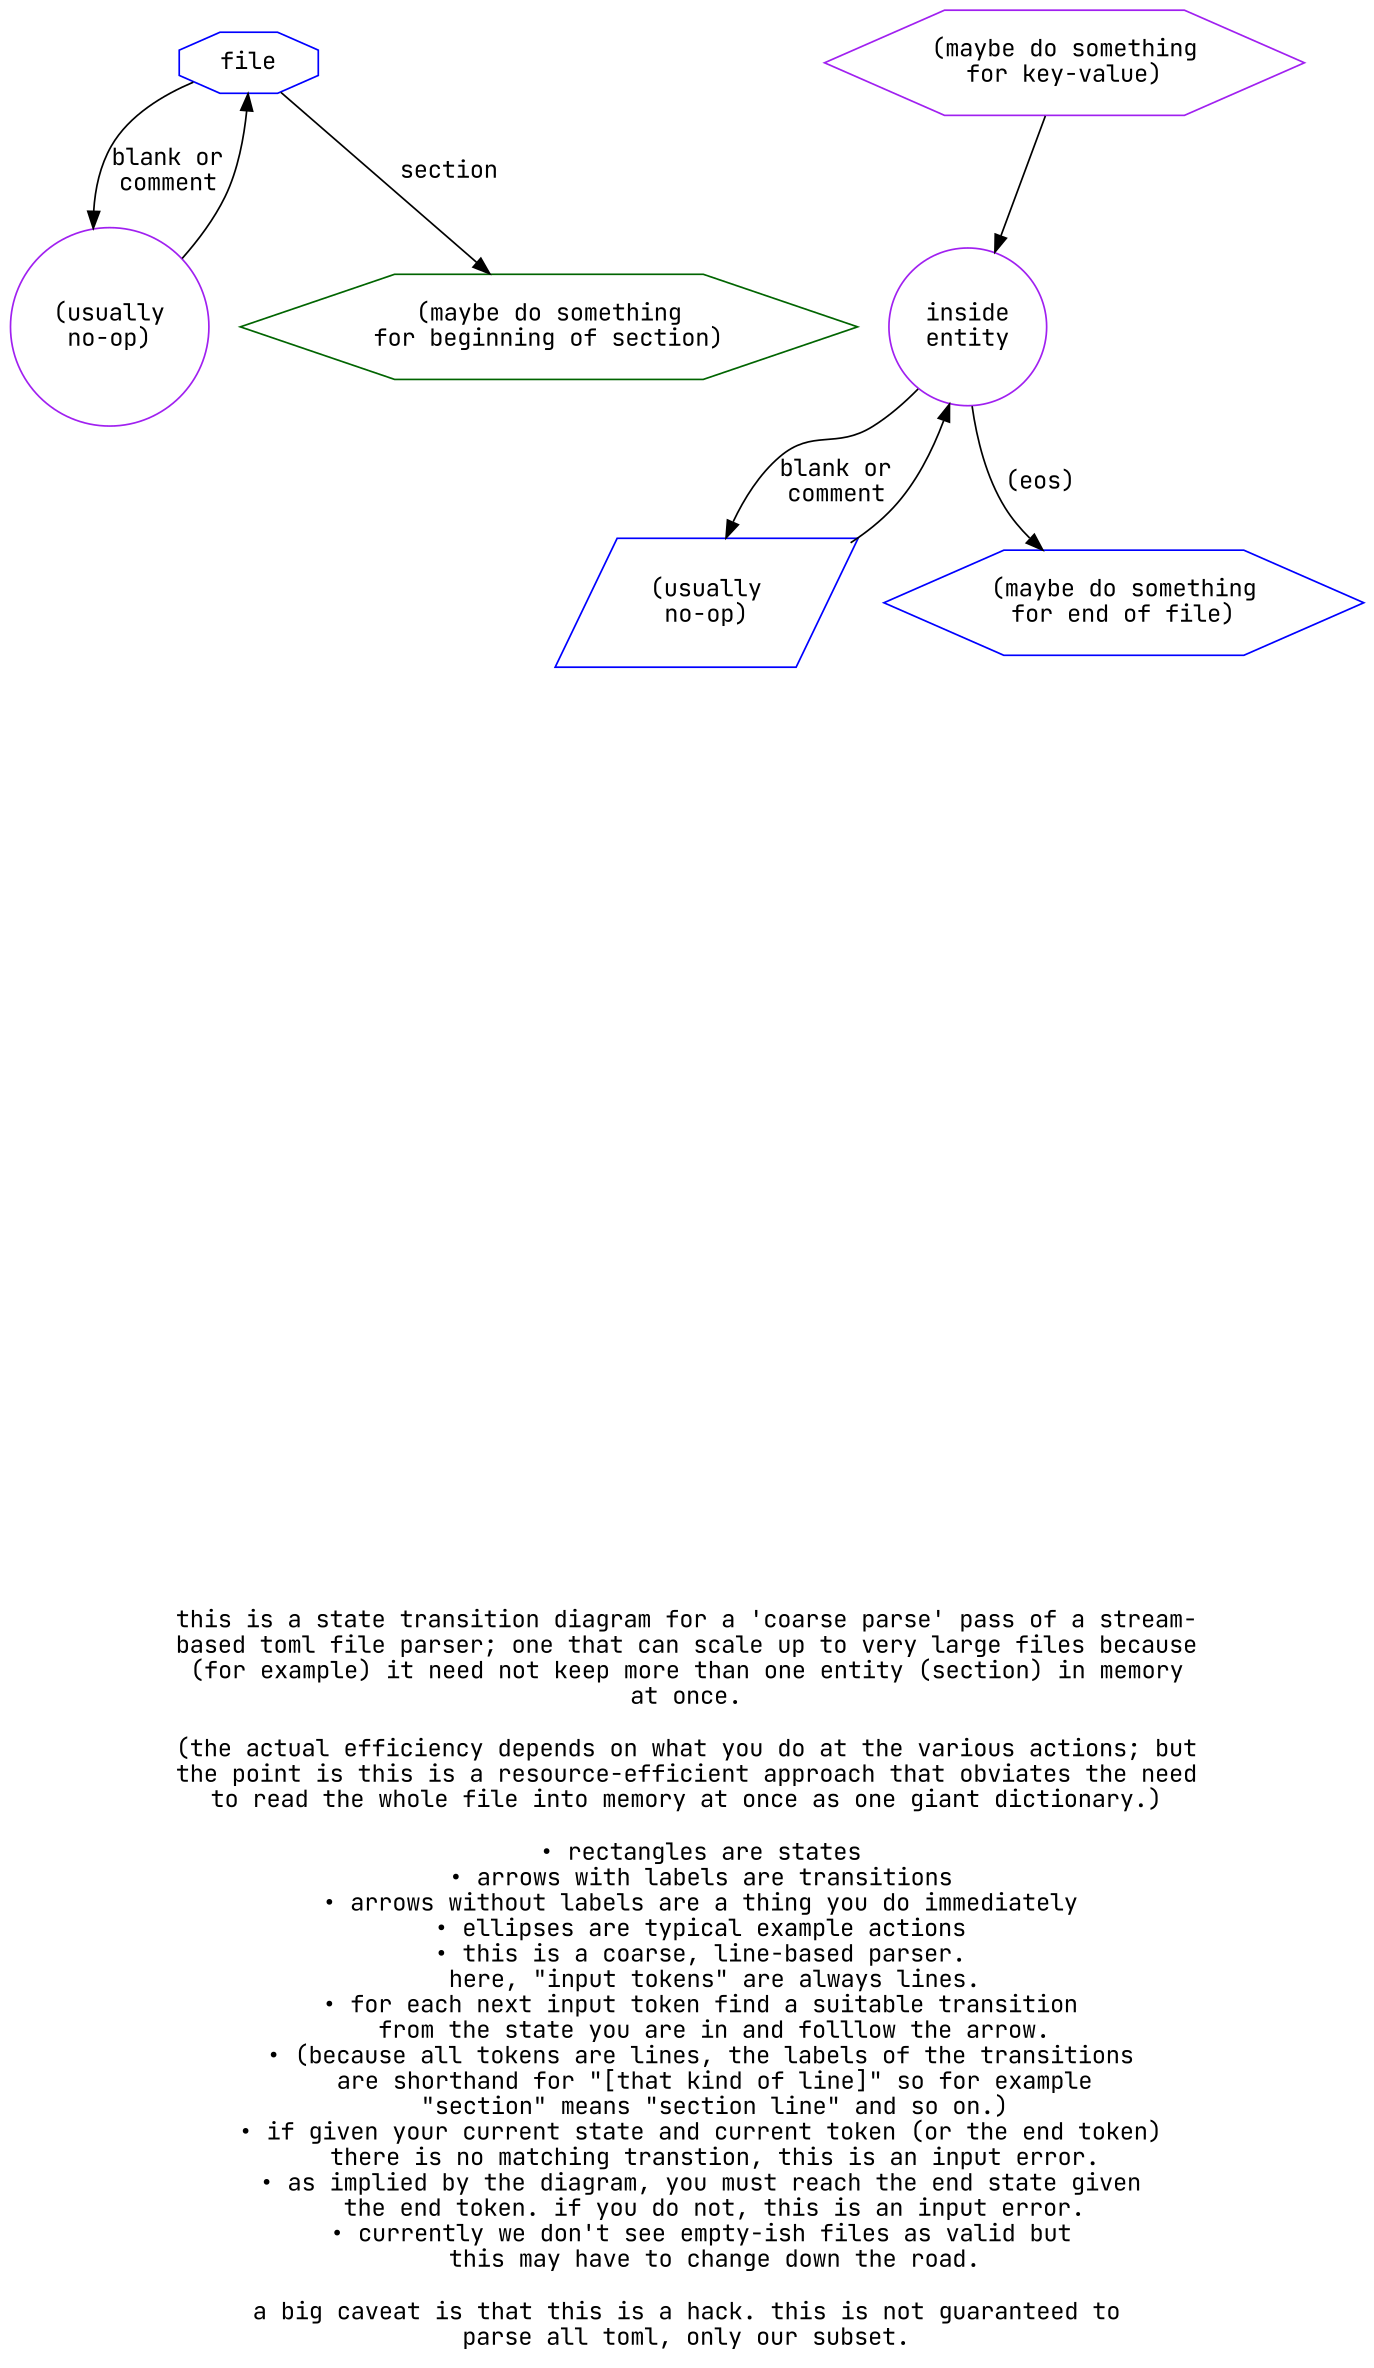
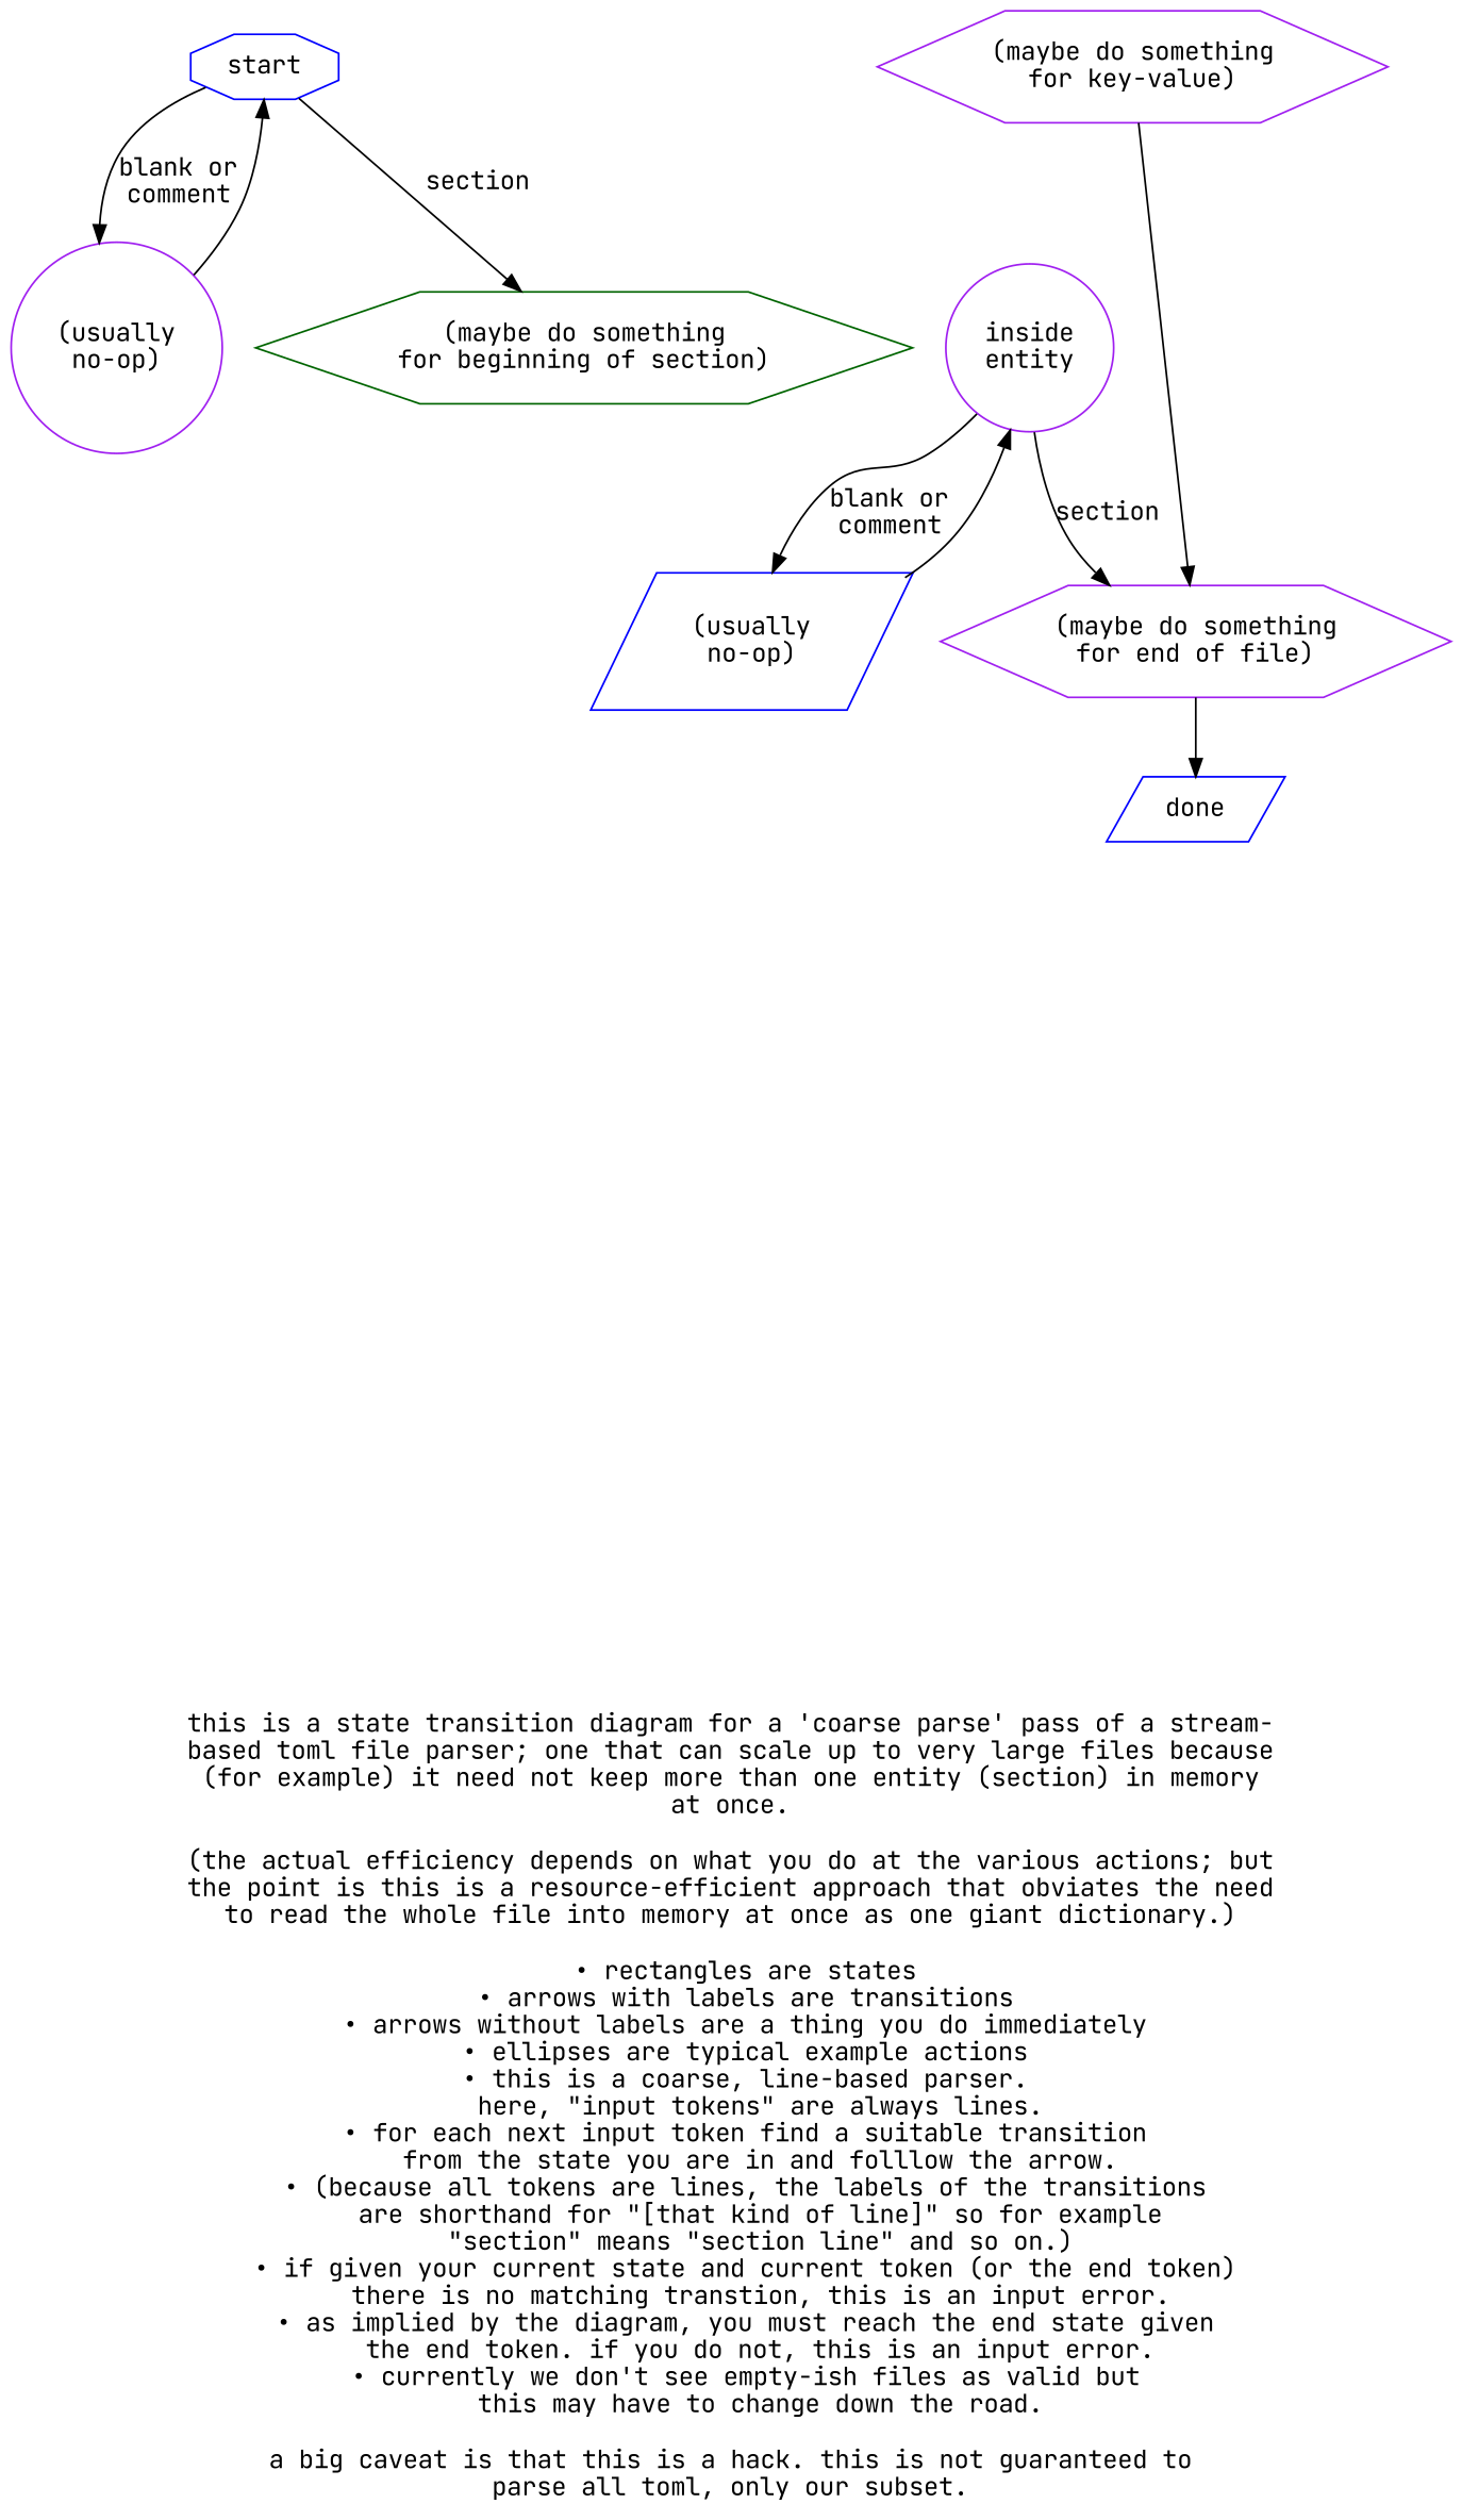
  digraph {
    fontname="JetBrains Mono"
    label="\nthis is a state transition diagram for a 'coarse parse' pass of a stream-\nbased toml file parser; one that can scale up to very large files because\n(for example) it need not keep more than one entity (section) in memory\nat once.\n\n(the actual efficiency depends on what you do at the various actions; but\nthe point is this is a resource-efficient approach that obviates the need\nto read the whole file into memory at once as one giant dictionary.)\n\n  • rectangles are states\n  • arrows with labels are transitions\n  • arrows without labels are a thing you do immediately\n  • ellipses are typical example actions\n  • this is a coarse, line-based parser.\n    here, \"input tokens\" are always lines.\n  • for each next input token find a suitable transition\n    from the state you are in and folllow the arrow.\n  • (because all tokens are lines, the labels of the transitions\n    are shorthand for \"[that kind of line]\" so for example\n    \"section\" means \"section line\" and so on.)\n  • if given your current state and current token (or the end token)\n    there is no matching transtion, this is an input error.\n  • as implied by the diagram, you must reach the end state given\n    the end token. if you do not, this is an input error.\n  • currently we don't see empty-ish files as valid but\n    this may have to change down the road.\n\na big caveat is that this is a hack. this is not guaranteed to\nparse all toml, only our subset.\n"
    node [color=blue fontname="JetBrains Mono" shape=hexagon]
    edge [fontname="JetBrains Mono"]
-   n1 [label=file shape=octagon]
+   n1 [label=start shape=octagon]
    n2 [color=purple label="(usually\nno-op)" shape=circle]
    n3 [color=darkgreen label="(maybe do something\nfor beginning of section)"]
    n4 [color=purple label="inside\nentity" shape=circle]
    n5 [label="(usually\nno-op)" shape=parallelogram]
-   n6 [label="(maybe do something\nfor end of file)"]
+   n6 [color=purple label="(maybe do something\nfor end of file)"]
    n7 [color=purple label="(maybe do something\nfor key-value)"]
+   n8 [label=done shape=parallelogram]
    n1 -> n2 [label="blank or\ncomment"]
    n1 -> n3 [label=section]
    n2 -> n1
    n4 -> n5 [label="blank or\ncomment"]
-   n4 -> n6 [label="(eos)"]
+   n4 -> n6 [label=section]
    n5 -> n4
-   n7 -> n4
+   n6 -> n8
+   n7 -> n6
  }
